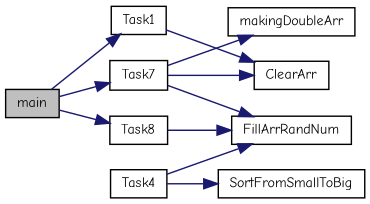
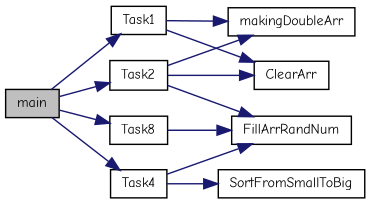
  digraph {
    fontname="Comic Neue"
    rankdir=LR
    node [color=black fillcolor=white fontname="Comic Neue" fontsize=10 shape=record style=filled]
    edge [color=midnightblue fontname="Comic Neue" fontsize=10 labelfontname=Helvetica labelfontsize=10 style=solid]
    n1 [fillcolor=grey75 fontcolor=black height=0.2 label=main width=0.4]
    n2 [height=0.2 label=Task1 width=0.4]
-   n3 [height=0.2 label=Task7 width=0.4]
+   n3 [height=0.2 label=Task2 width=0.4]
    n4 [height=0.2 label=Task8 width=0.4]
    n5 [height=0.2 label=Task4 width=0.4]
    n6 [height=0.2 label=makingDoubleArr width=0.4]
    n7 [height=0.2 label=ClearArr width=0.4]
    n8 [height=0.2 label=FillArrRandNum width=0.4]
    n9 [height=0.2 label=SortFromSmallToBig width=0.4]
    n1 -> n2
    n1 -> n3
    n1 -> n4
+   n1 -> n5
+   n2 -> n6
    n2 -> n7
    n3 -> n6
    n3 -> n7
    n3 -> n8
    n4 -> n8
    n5 -> n8
    n5 -> n9
  }
